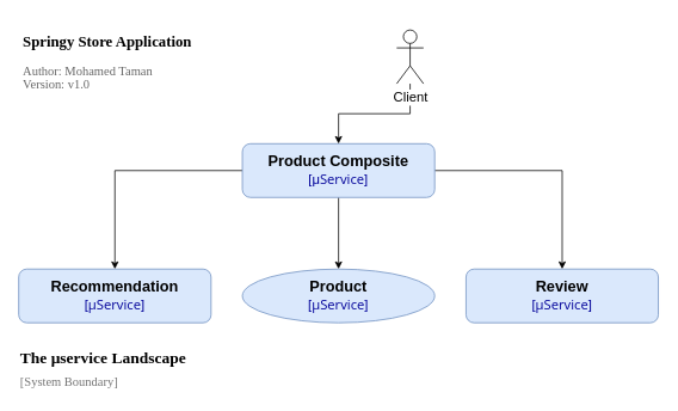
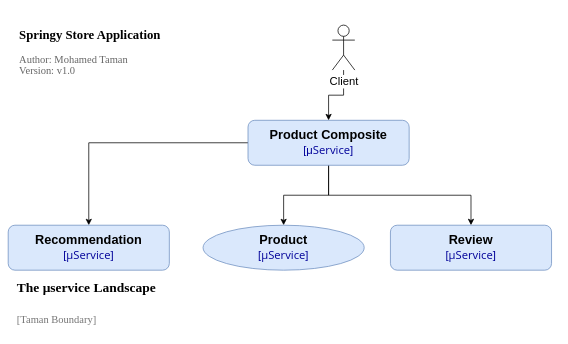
  <mxCell id="0" />
  <mxCell id="1" parent="0" />
  <mxCell id="2" style="edgeStyle=orthogonalEdgeStyle;rounded=0;orthogonalLoop=1;jettySize=auto;html=1;" edge="1" parent="1" source="5" target="6"><mxGeometry relative="1" as="geometry" /></mxCell>
  <mxCell id="3" style="edgeStyle=orthogonalEdgeStyle;rounded=0;orthogonalLoop=1;jettySize=auto;html=1;entryX=0.5;entryY=0;entryDx=0;entryDy=0;" edge="1" parent="1" source="5" target="8"><mxGeometry relative="1" as="geometry" /></mxCell>
  <mxCell id="4" style="edgeStyle=orthogonalEdgeStyle;rounded=0;orthogonalLoop=1;jettySize=auto;html=1;entryX=0.5;entryY=0;entryDx=0;entryDy=0;" edge="1" parent="1" source="5" target="7"><mxGeometry relative="1" as="geometry" /></mxCell>
- <mxCell id="5" value="&lt;font style=&quot;font-size: 17px&quot;&gt;Product Composite&lt;/font&gt;&lt;br&gt;&lt;font color=&quot;#000099&quot;&gt;&lt;font&gt;&lt;span style=&quot;font-size: 15px ; font-weight: normal&quot;&gt;[&lt;/span&gt;&lt;span style=&quot;white-space: pre-wrap ; font-weight: normal&quot;&gt;&lt;font style=&quot;font-size: 15px&quot;&gt;μ&lt;/font&gt;&lt;/span&gt;&lt;span style=&quot;font-size: 15px ; font-weight: normal ; font-family: &amp;#34;open sans&amp;#34; , &amp;#34;clear sans&amp;#34; , &amp;#34;helvetica neue&amp;#34; , &amp;#34;helvetica&amp;#34; , &amp;#34;arial&amp;#34; , sans-serif ; white-space: pre-wrap&quot;&gt;Service&lt;/span&gt;&lt;/font&gt;&lt;font style=&quot;font-size: 15px ; font-weight: normal&quot;&gt;]&lt;/font&gt;&lt;/font&gt;" style="rounded=1;whiteSpace=wrap;html=1;fillColor=#dae8fc;strokeColor=#6c8ebf;fontStyle=1;fontSize=15;" vertex="1" parent="1"><mxGeometry x="270" y="160" width="215" height="60" as="geometry" /></mxCell>
+ <mxCell id="5" value="&lt;font style=&quot;font-size: 17px&quot;&gt;Product Composite&lt;/font&gt;&lt;br&gt;&lt;font color=&quot;#000099&quot;&gt;&lt;font&gt;&lt;span style=&quot;font-size: 15px ; font-weight: normal&quot;&gt;[&lt;/span&gt;&lt;span style=&quot;white-space: pre-wrap ; font-weight: normal&quot;&gt;&lt;font style=&quot;font-size: 15px&quot;&gt;μ&lt;/font&gt;&lt;/span&gt;&lt;span style=&quot;font-size: 15px ; font-weight: normal ; font-family: &amp;#34;open sans&amp;#34; , &amp;#34;clear sans&amp;#34; , &amp;#34;helvetica neue&amp;#34; , &amp;#34;helvetica&amp;#34; , &amp;#34;arial&amp;#34; , sans-serif ; white-space: pre-wrap&quot;&gt;Service&lt;/span&gt;&lt;/font&gt;&lt;font style=&quot;font-size: 15px ; font-weight: normal&quot;&gt;]&lt;/font&gt;&lt;/font&gt;" style="rounded=1;whiteSpace=wrap;html=1;fillColor=#dae8fc;strokeColor=#6c8ebf;fontStyle=1;fontSize=15;" vertex="1" parent="1"><mxGeometry x="330" y="160" width="215" height="60" as="geometry" /></mxCell>
  <mxCell id="6" value="&lt;span style=&quot;font-size: 17px&quot;&gt;&lt;b&gt;Review&lt;/b&gt;&lt;/span&gt;&lt;br style=&quot;font-size: 15px ; font-weight: 700 ; white-space: normal&quot;&gt;&lt;span style=&quot;font-size: 15px ; white-space: normal&quot;&gt;&lt;font color=&quot;#000099&quot;&gt;[&lt;span style=&quot;font-family: &amp;#34;open sans&amp;#34; , &amp;#34;clear sans&amp;#34; , &amp;#34;helvetica neue&amp;#34; , &amp;#34;helvetica&amp;#34; , &amp;#34;arial&amp;#34; , sans-serif ; white-space: pre-wrap&quot;&gt;μService&lt;/span&gt;]&lt;/font&gt;&lt;/span&gt;" style="rounded=1;whiteSpace=wrap;html=1;fillColor=#dae8fc;strokeColor=#6c8ebf;" vertex="1" parent="1"><mxGeometry x="520" y="300" width="215" height="60" as="geometry" /></mxCell>
- <mxCell id="7" value="&lt;span style=&quot;font-size: 17px&quot;&gt;&lt;b&gt;Recommendation&lt;/b&gt;&lt;/span&gt;&lt;br style=&quot;font-size: 15px ; font-weight: 700 ; white-space: normal&quot;&gt;&lt;span style=&quot;font-size: 15px ; white-space: normal&quot;&gt;&lt;font color=&quot;#000099&quot;&gt;[&lt;span style=&quot;font-family: &amp;#34;open sans&amp;#34; , &amp;#34;clear sans&amp;#34; , &amp;#34;helvetica neue&amp;#34; , &amp;#34;helvetica&amp;#34; , &amp;#34;arial&amp;#34; , sans-serif ; white-space: pre-wrap&quot;&gt;μService&lt;/span&gt;]&lt;/font&gt;&lt;/span&gt;" style="rounded=1;whiteSpace=wrap;html=1;fillColor=#dae8fc;strokeColor=#6c8ebf;" vertex="1" parent="1"><mxGeometry x="20" y="300" width="215" height="60" as="geometry" /></mxCell>
+ <mxCell id="7" value="&lt;span style=&quot;font-size: 17px&quot;&gt;&lt;b&gt;Recommendation&lt;/b&gt;&lt;/span&gt;&lt;br style=&quot;font-size: 15px ; font-weight: 700 ; white-space: normal&quot;&gt;&lt;span style=&quot;font-size: 15px ; white-space: normal&quot;&gt;&lt;font color=&quot;#000099&quot;&gt;[&lt;span style=&quot;font-family: &amp;#34;open sans&amp;#34; , &amp;#34;clear sans&amp;#34; , &amp;#34;helvetica neue&amp;#34; , &amp;#34;helvetica&amp;#34; , &amp;#34;arial&amp;#34; , sans-serif ; white-space: pre-wrap&quot;&gt;μService&lt;/span&gt;]&lt;/font&gt;&lt;/span&gt;" style="rounded=1;whiteSpace=wrap;html=1;fillColor=#dae8fc;strokeColor=#6c8ebf;" vertex="1" parent="1"><mxGeometry x="10" y="300" width="215" height="60" as="geometry" /></mxCell>
  <mxCell id="8" value="&lt;font style=&quot;font-weight: 700 ; white-space: normal ; font-size: 17px&quot;&gt;Product&lt;/font&gt;&lt;br style=&quot;font-size: 15px ; font-weight: 700 ; white-space: normal&quot;&gt;&lt;span style=&quot;font-size: 15px ; white-space: normal&quot;&gt;&lt;font color=&quot;#000099&quot;&gt;[&lt;span style=&quot;font-family: &amp;#34;open sans&amp;#34; , &amp;#34;clear sans&amp;#34; , &amp;#34;helvetica neue&amp;#34; , &amp;#34;helvetica&amp;#34; , &amp;#34;arial&amp;#34; , sans-serif ; white-space: pre-wrap&quot;&gt;μService&lt;/span&gt;]&lt;/font&gt;&lt;/span&gt;" style="ellipse;whiteSpace=wrap;html=1;fillColor=#dae8fc;strokeColor=#6c8ebf;" vertex="1" parent="1"><mxGeometry x="270" y="300" width="215" height="60" as="geometry" /></mxCell>
  <mxCell id="9" style="edgeStyle=orthogonalEdgeStyle;rounded=0;orthogonalLoop=1;jettySize=auto;html=1;entryX=0.5;entryY=0;entryDx=0;entryDy=0;fontSize=15;" edge="1" parent="1" source="10" target="5"><mxGeometry relative="1" as="geometry" /></mxCell>
  <mxCell id="10" value="Client" style="shape=umlActor;verticalLabelPosition=bottom;labelBackgroundColor=#ffffff;verticalAlign=top;html=1;outlineConnect=0;fontSize=15;" vertex="1" parent="1"><mxGeometry x="442.5" y="33" width="30" height="60" as="geometry" /></mxCell>
- <mxCell id="11" value="&lt;h1 style=&quot;line-height: 23px; font-size: 18px;&quot;&gt;The&amp;nbsp;&lt;span style=&quot;white-space: pre-wrap; font-size: 18px;&quot;&gt;&lt;font style=&quot;font-size: 18px;&quot;&gt;μ&lt;/font&gt;&lt;/span&gt;service Landscape&lt;/h1&gt;" style="text;html=1;strokeColor=none;fillColor=none;align=left;verticalAlign=middle;whiteSpace=wrap;rounded=0;fontSize=18;fontFamily=Verdana;" vertex="1" parent="1"><mxGeometry x="20" y="384" width="250" height="30" as="geometry" /></mxCell>
- <mxCell id="12" value="[System Boundary]" style="text;html=1;strokeColor=none;fillColor=none;align=left;verticalAlign=middle;whiteSpace=wrap;rounded=0;fontFamily=Verdana;fontSize=14;fontColor=#757575;" vertex="1" parent="1"><mxGeometry x="20" y="417" width="150" height="20" as="geometry" /></mxCell>
+ <mxCell id="11" value="&lt;h1 style=&quot;line-height: 23px; font-size: 18px;&quot;&gt;The&amp;nbsp;&lt;span style=&quot;white-space: pre-wrap; font-size: 18px;&quot;&gt;&lt;font style=&quot;font-size: 18px;&quot;&gt;μ&lt;/font&gt;&lt;/span&gt;service Landscape&lt;/h1&gt;" style="text;html=1;strokeColor=none;fillColor=none;align=left;verticalAlign=middle;whiteSpace=wrap;rounded=0;fontSize=18;fontFamily=Verdana;" vertex="1" parent="1"><mxGeometry x="20" y="369" width="250" height="30" as="geometry" /></mxCell>
+ <mxCell id="12" value="[Taman Boundary]" style="text;html=1;strokeColor=none;fillColor=none;align=left;verticalAlign=middle;whiteSpace=wrap;rounded=0;fontFamily=Verdana;fontSize=14;fontColor=#757575;" vertex="1" parent="1"><mxGeometry x="20" y="417" width="150" height="20" as="geometry" /></mxCell>
  <mxCell id="13" value="&lt;h2&gt;&lt;span style=&quot;text-align: center&quot;&gt;&lt;font style=&quot;line-height: 30% ; font-size: 17px&quot; color=&quot;#000000&quot;&gt;Springy Store Application&lt;/font&gt;&lt;/span&gt;&lt;/h2&gt;&lt;p style=&quot;line-height: 20% ; font-size: 14px&quot;&gt;&lt;font style=&quot;font-size: 14px&quot;&gt;Author: Mohamed Taman&lt;/font&gt;&lt;/p&gt;&lt;p style=&quot;line-height: 0% ; font-size: 14px&quot;&gt;&lt;font style=&quot;font-size: 14px&quot;&gt;Version: v1.0&lt;/font&gt;&lt;/p&gt;" style="text;html=1;strokeColor=none;fillColor=none;spacing=5;spacingTop=-20;whiteSpace=wrap;overflow=hidden;rounded=0;fontFamily=Verdana;fontSize=16;fontColor=#666666;align=left;" vertex="1" parent="1"><mxGeometry x="20" y="20" width="310" height="110" as="geometry" /></mxCell>
